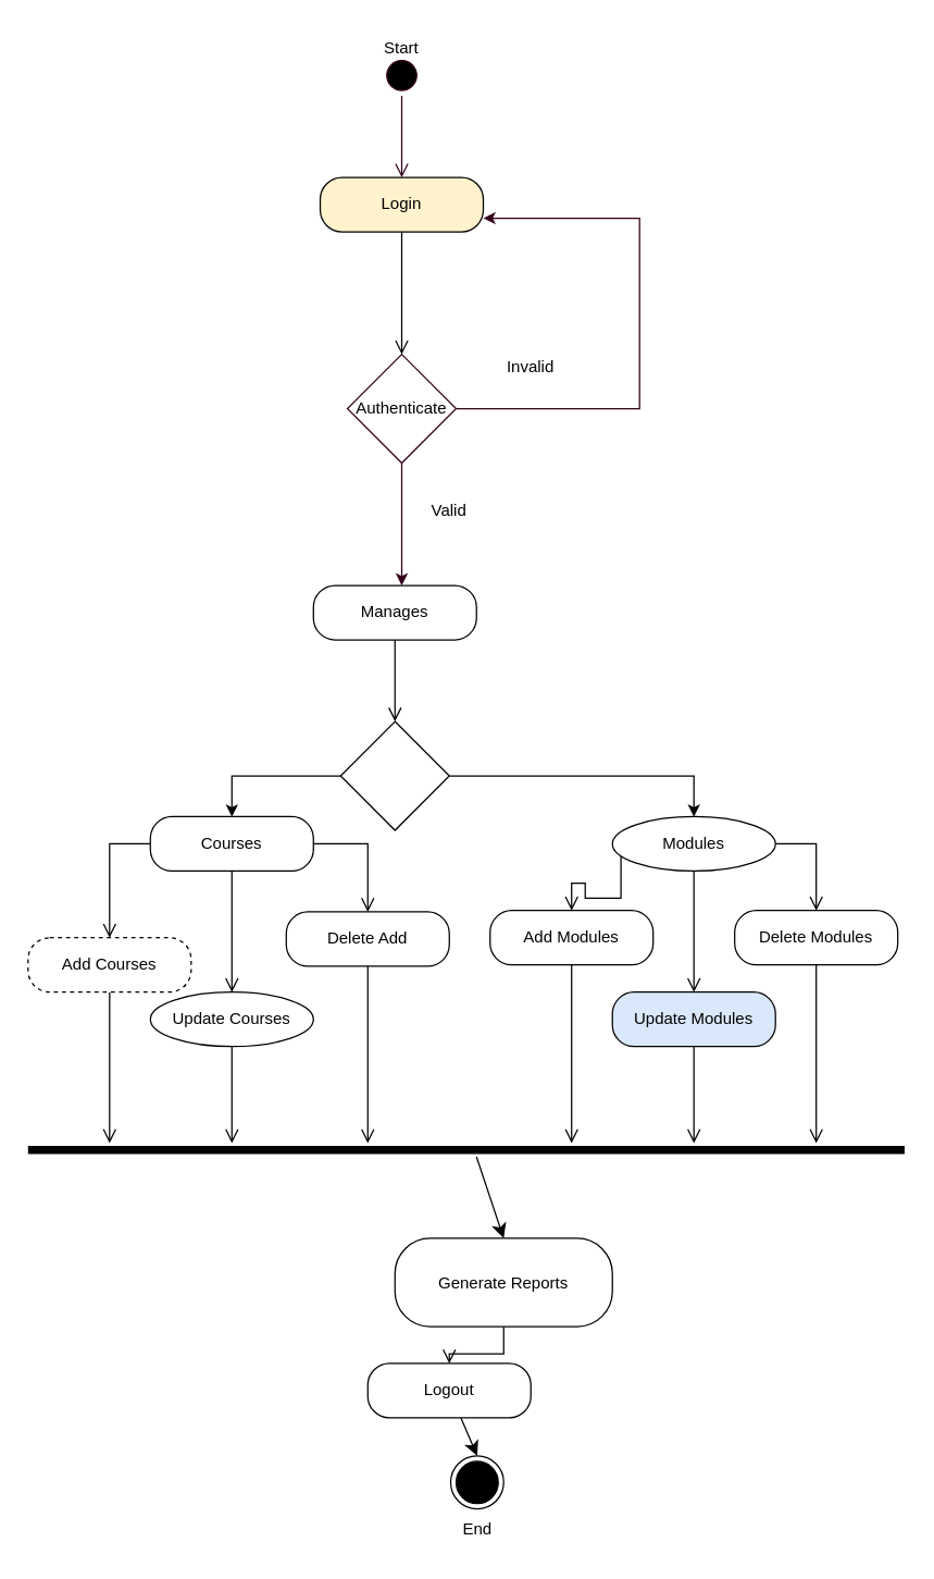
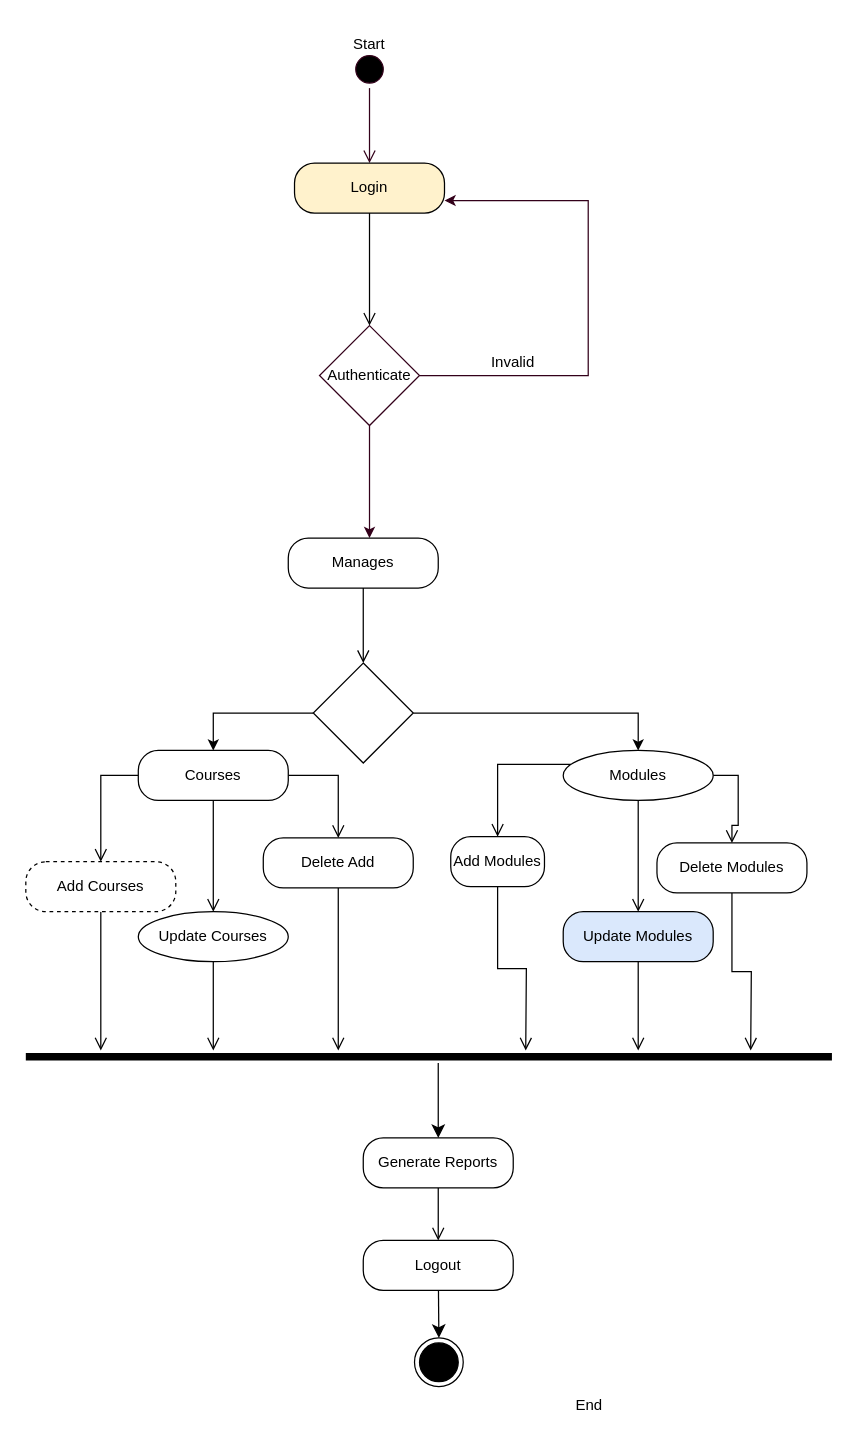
  <mxCell id="0" />
  <mxCell id="1" parent="0" />
  <mxCell id="2" value="" style="ellipse;html=1;shape=startState;fillColor=#000000;strokeColor=#33001A;" vertex="1" parent="1"><mxGeometry x="280" y="40" width="30" height="30" as="geometry" /></mxCell>
  <mxCell id="3" value="" style="edgeStyle=orthogonalEdgeStyle;html=1;verticalAlign=bottom;endArrow=open;endSize=8;strokeColor=#33001A;rounded=0;" edge="1" source="2" parent="1"><mxGeometry relative="1" as="geometry"><mxPoint x="295" y="130" as="targetPoint" /></mxGeometry></mxCell>
  <mxCell id="4" value="" style="edgeStyle=orthogonalEdgeStyle;rounded=0;orthogonalLoop=1;jettySize=auto;html=1;strokeColor=#33001A;" edge="1" parent="1" source="6"><mxGeometry relative="1" as="geometry"><mxPoint x="295" y="430" as="targetPoint" /></mxGeometry></mxCell>
  <mxCell id="5" style="edgeStyle=orthogonalEdgeStyle;rounded=0;orthogonalLoop=1;jettySize=auto;html=1;exitX=1;exitY=0.5;exitDx=0;exitDy=0;entryX=1;entryY=0.5;entryDx=0;entryDy=0;strokeColor=#33001A;" edge="1" parent="1" source="6"><mxGeometry relative="1" as="geometry"><mxPoint x="355" y="160" as="targetPoint" /><Array as="points"><mxPoint x="470" y="300" /><mxPoint x="470" y="160" /></Array></mxGeometry></mxCell>
  <mxCell id="6" value="" style="rhombus;whiteSpace=wrap;html=1;strokeColor=#33001A;rounded=0;" vertex="1" parent="1"><mxGeometry x="255" y="260" width="80" height="80" as="geometry" /></mxCell>
  <mxCell id="7" style="edgeStyle=orthogonalEdgeStyle;rounded=0;orthogonalLoop=1;jettySize=auto;html=1;exitX=0;exitY=0.5;exitDx=0;exitDy=0;entryX=0.5;entryY=0;entryDx=0;entryDy=0;strokeColor=#000000;" edge="1" parent="1" source="22" target="16"><mxGeometry relative="1" as="geometry"><mxPoint x="250" y="565" as="sourcePoint" /><mxPoint x="180" y="610" as="targetPoint" /></mxGeometry></mxCell>
  <mxCell id="8" style="edgeStyle=orthogonalEdgeStyle;rounded=0;orthogonalLoop=1;jettySize=auto;html=1;exitX=1;exitY=0.5;exitDx=0;exitDy=0;strokeColor=#000000;entryX=0.5;entryY=0;entryDx=0;entryDy=0;" edge="1" parent="1" source="22" target="20"><mxGeometry relative="1" as="geometry"><mxPoint x="380" y="555" as="sourcePoint" /><mxPoint x="490" y="520" as="targetPoint" /></mxGeometry></mxCell>
  <mxCell id="9" value="Login" style="rounded=1;whiteSpace=wrap;html=1;arcSize=40;fontColor=#000000;fillColor=#fff2cc;strokeColor=#000000;" vertex="1" parent="1"><mxGeometry x="235" y="130" width="120" height="40" as="geometry" /></mxCell>
  <mxCell id="10" value="" style="edgeStyle=orthogonalEdgeStyle;html=1;verticalAlign=bottom;endArrow=open;endSize=8;strokeColor=#000000;rounded=0;entryX=0.5;entryY=0;entryDx=0;entryDy=0;" edge="1" source="9" parent="1" target="6"><mxGeometry relative="1" as="geometry"><mxPoint x="90" y="210" as="targetPoint" /></mxGeometry></mxCell>
  <mxCell id="11" value="" style="edgeStyle=orthogonalEdgeStyle;shape=connector;rounded=0;orthogonalLoop=1;jettySize=auto;html=1;labelBackgroundColor=default;fontFamily=Helvetica;fontSize=12;fontColor=#000000;endArrow=open;endSize=8;strokeColor=#000000;" edge="1" parent="1" source="12" target="22"><mxGeometry relative="1" as="geometry" /></mxCell>
  <mxCell id="12" value="Manages" style="rounded=1;whiteSpace=wrap;html=1;arcSize=40;fontColor=#000000;fillColor=#FFFFFF;strokeColor=#000000;" vertex="1" parent="1"><mxGeometry x="230" y="430" width="120" height="40" as="geometry" /></mxCell>
  <mxCell id="13" style="edgeStyle=orthogonalEdgeStyle;shape=connector;rounded=0;orthogonalLoop=1;jettySize=auto;html=1;exitX=0;exitY=0.5;exitDx=0;exitDy=0;labelBackgroundColor=default;fontFamily=Helvetica;fontSize=12;fontColor=#000000;endArrow=open;endSize=8;strokeColor=#000000;" edge="1" parent="1" source="16" target="24"><mxGeometry relative="1" as="geometry" /></mxCell>
  <mxCell id="14" style="edgeStyle=orthogonalEdgeStyle;shape=connector;rounded=0;orthogonalLoop=1;jettySize=auto;html=1;exitX=0.5;exitY=1;exitDx=0;exitDy=0;entryX=0.5;entryY=0;entryDx=0;entryDy=0;labelBackgroundColor=default;fontFamily=Helvetica;fontSize=12;fontColor=#000000;endArrow=open;endSize=8;strokeColor=#000000;" edge="1" parent="1" source="16" target="26"><mxGeometry relative="1" as="geometry" /></mxCell>
  <mxCell id="15" style="edgeStyle=orthogonalEdgeStyle;shape=connector;rounded=0;orthogonalLoop=1;jettySize=auto;html=1;exitX=1;exitY=0.5;exitDx=0;exitDy=0;entryX=0.5;entryY=0;entryDx=0;entryDy=0;labelBackgroundColor=default;fontFamily=Helvetica;fontSize=12;fontColor=#000000;endArrow=open;endSize=8;strokeColor=#000000;" edge="1" parent="1" source="16" target="28"><mxGeometry relative="1" as="geometry" /></mxCell>
  <mxCell id="16" value="Courses" style="rounded=1;whiteSpace=wrap;html=1;arcSize=40;fontColor=#000000;fillColor=#FFFFFF;strokeColor=#000000;" vertex="1" parent="1"><mxGeometry x="110" y="600" width="120" height="40" as="geometry" /></mxCell>
  <mxCell id="17" style="edgeStyle=orthogonalEdgeStyle;shape=connector;rounded=0;orthogonalLoop=1;jettySize=auto;html=1;exitX=0;exitY=0.25;exitDx=0;exitDy=0;labelBackgroundColor=default;fontFamily=Helvetica;fontSize=12;fontColor=#000000;endArrow=open;endSize=8;strokeColor=#000000;" edge="1" parent="1" source="20" target="31"><mxGeometry relative="1" as="geometry" /></mxCell>
  <mxCell id="18" style="edgeStyle=orthogonalEdgeStyle;shape=connector;rounded=0;orthogonalLoop=1;jettySize=auto;html=1;exitX=0.5;exitY=1;exitDx=0;exitDy=0;entryX=0.5;entryY=0;entryDx=0;entryDy=0;labelBackgroundColor=default;fontFamily=Helvetica;fontSize=12;fontColor=#000000;endArrow=open;endSize=8;strokeColor=#000000;" edge="1" parent="1" source="20" target="33"><mxGeometry relative="1" as="geometry" /></mxCell>
  <mxCell id="19" style="edgeStyle=orthogonalEdgeStyle;shape=connector;rounded=0;orthogonalLoop=1;jettySize=auto;html=1;exitX=1;exitY=0.5;exitDx=0;exitDy=0;labelBackgroundColor=default;fontFamily=Helvetica;fontSize=12;fontColor=#000000;endArrow=open;endSize=8;strokeColor=#000000;" edge="1" parent="1" source="20" target="35"><mxGeometry relative="1" as="geometry" /></mxCell>
  <mxCell id="20" value="Modules" style="ellipse;whiteSpace=wrap;html=1;arcSize=40;fontColor=#000000;fillColor=#FFFFFF;strokeColor=#000000;" vertex="1" parent="1"><mxGeometry x="450" y="600" width="120" height="40" as="geometry" /></mxCell>
  <mxCell id="21" value="" style="shape=line;html=1;strokeWidth=6;strokeColor=#000000;rounded=1;" vertex="1" parent="1"><mxGeometry x="20" y="840" width="645" height="10" as="geometry" /></mxCell>
  <mxCell id="22" value="" style="rhombus;whiteSpace=wrap;html=1;fillColor=#FFFFFF;strokeColor=#000000;fontColor=#000000;rounded=0;arcSize=40;" vertex="1" parent="1"><mxGeometry x="250" y="530" width="80" height="80" as="geometry" /></mxCell>
  <mxCell id="23" style="edgeStyle=orthogonalEdgeStyle;shape=connector;rounded=0;orthogonalLoop=1;jettySize=auto;html=1;exitX=0.5;exitY=1;exitDx=0;exitDy=0;labelBackgroundColor=default;fontFamily=Helvetica;fontSize=12;fontColor=#000000;endArrow=open;endSize=8;strokeColor=#000000;" edge="1" parent="1" source="24"><mxGeometry relative="1" as="geometry"><mxPoint x="80" y="840" as="targetPoint" /></mxGeometry></mxCell>
  <mxCell id="24" value="Add Courses" style="rounded=1;whiteSpace=wrap;html=1;arcSize=40;fontColor=#000000;fillColor=#FFFFFF;strokeColor=#000000;dashed=1;" vertex="1" parent="1"><mxGeometry x="20" y="689" width="120" height="40" as="geometry" /></mxCell>
  <mxCell id="25" style="edgeStyle=orthogonalEdgeStyle;shape=connector;rounded=0;orthogonalLoop=1;jettySize=auto;html=1;exitX=0.5;exitY=1;exitDx=0;exitDy=0;labelBackgroundColor=default;fontFamily=Helvetica;fontSize=12;fontColor=#000000;endArrow=open;endSize=8;strokeColor=#000000;" edge="1" parent="1" source="26"><mxGeometry relative="1" as="geometry"><mxPoint x="170" y="840" as="targetPoint" /></mxGeometry></mxCell>
  <mxCell id="26" value="Update Courses" style="ellipse;whiteSpace=wrap;html=1;arcSize=40;fontColor=#000000;fillColor=#FFFFFF;strokeColor=#000000;" vertex="1" parent="1"><mxGeometry x="110" y="729" width="120" height="40" as="geometry" /></mxCell>
  <mxCell id="27" style="edgeStyle=orthogonalEdgeStyle;shape=connector;rounded=0;orthogonalLoop=1;jettySize=auto;html=1;exitX=0.5;exitY=1;exitDx=0;exitDy=0;labelBackgroundColor=default;fontFamily=Helvetica;fontSize=12;fontColor=#000000;endArrow=open;endSize=8;strokeColor=#000000;" edge="1" parent="1" source="28"><mxGeometry relative="1" as="geometry"><mxPoint x="270" y="840" as="targetPoint" /></mxGeometry></mxCell>
  <mxCell id="28" value="Delete Add" style="rounded=1;whiteSpace=wrap;html=1;arcSize=40;fontColor=#000000;fillColor=#FFFFFF;strokeColor=#000000;" vertex="1" parent="1"><mxGeometry x="210" y="670" width="120" height="40" as="geometry" /></mxCell>
  <mxCell id="29" style="edgeStyle=orthogonalEdgeStyle;shape=connector;rounded=0;orthogonalLoop=1;jettySize=auto;html=1;exitX=0.5;exitY=1;exitDx=0;exitDy=0;labelBackgroundColor=default;fontFamily=Helvetica;fontSize=12;fontColor=#000000;endArrow=open;endSize=8;strokeColor=#000000;" edge="1" parent="1" source="26" target="26"><mxGeometry relative="1" as="geometry" /></mxCell>
  <mxCell id="30" style="edgeStyle=orthogonalEdgeStyle;shape=connector;rounded=0;orthogonalLoop=1;jettySize=auto;html=1;exitX=0.5;exitY=1;exitDx=0;exitDy=0;labelBackgroundColor=default;fontFamily=Helvetica;fontSize=12;fontColor=#000000;endArrow=open;endSize=8;strokeColor=#000000;" edge="1" parent="1" source="31"><mxGeometry relative="1" as="geometry"><mxPoint x="420" y="840" as="targetPoint" /></mxGeometry></mxCell>
- <mxCell id="31" value="Add Modules" style="rounded=1;whiteSpace=wrap;html=1;arcSize=40;fontColor=#000000;fillColor=#FFFFFF;strokeColor=#000000;" vertex="1" parent="1"><mxGeometry x="360" y="669" width="120" height="40" as="geometry" /></mxCell>
+ <mxCell id="31" value="Add Modules" style="rounded=1;whiteSpace=wrap;html=1;arcSize=40;fontColor=#000000;fillColor=#FFFFFF;strokeColor=#000000;" vertex="1" parent="1"><mxGeometry x="360" y="669" width="75" height="40" as="geometry" /></mxCell>
  <mxCell id="32" style="edgeStyle=orthogonalEdgeStyle;shape=connector;rounded=0;orthogonalLoop=1;jettySize=auto;html=1;exitX=0.5;exitY=1;exitDx=0;exitDy=0;labelBackgroundColor=default;fontFamily=Helvetica;fontSize=12;fontColor=#000000;endArrow=open;endSize=8;strokeColor=#000000;" edge="1" parent="1" source="33"><mxGeometry relative="1" as="geometry"><mxPoint x="510" y="840" as="targetPoint" /></mxGeometry></mxCell>
  <mxCell id="33" value="Update Modules" style="rounded=1;whiteSpace=wrap;html=1;arcSize=40;fontColor=#000000;fillColor=#dae8fc;strokeColor=#000000;" vertex="1" parent="1"><mxGeometry x="450" y="729" width="120" height="40" as="geometry" /></mxCell>
  <mxCell id="34" style="edgeStyle=orthogonalEdgeStyle;shape=connector;rounded=0;orthogonalLoop=1;jettySize=auto;html=1;exitX=0.5;exitY=1;exitDx=0;exitDy=0;labelBackgroundColor=default;fontFamily=Helvetica;fontSize=12;fontColor=#000000;endArrow=open;endSize=8;strokeColor=#000000;" edge="1" parent="1" source="35"><mxGeometry relative="1" as="geometry"><mxPoint x="600" y="840" as="targetPoint" /></mxGeometry></mxCell>
- <mxCell id="35" value="Delete Modules" style="rounded=1;whiteSpace=wrap;html=1;arcSize=40;fontColor=#000000;fillColor=#FFFFFF;strokeColor=#000000;" vertex="1" parent="1"><mxGeometry x="540" y="669" width="120" height="40" as="geometry" /></mxCell>
+ <mxCell id="35" value="Delete Modules" style="rounded=1;whiteSpace=wrap;html=1;arcSize=40;fontColor=#000000;fillColor=#FFFFFF;strokeColor=#000000;" vertex="1" parent="1"><mxGeometry x="525" y="674" width="120" height="40" as="geometry" /></mxCell>
  <mxCell id="36" style="edgeStyle=orthogonalEdgeStyle;shape=connector;rounded=0;orthogonalLoop=1;jettySize=auto;html=1;exitX=0.5;exitY=1;exitDx=0;exitDy=0;labelBackgroundColor=default;fontFamily=Helvetica;fontSize=12;fontColor=#000000;endArrow=open;endSize=8;strokeColor=#000000;" edge="1" parent="1" source="33" target="33"><mxGeometry relative="1" as="geometry" /></mxCell>
  <mxCell id="37" value="" style="edgeStyle=orthogonalEdgeStyle;shape=connector;rounded=0;orthogonalLoop=1;jettySize=auto;html=1;labelBackgroundColor=default;fontFamily=Helvetica;fontSize=12;fontColor=#000000;endArrow=open;endSize=8;strokeColor=#000000;" edge="1" parent="1" source="38" target="40"><mxGeometry relative="1" as="geometry" /></mxCell>
- <mxCell id="38" value="Generate Reports" style="rounded=1;whiteSpace=wrap;html=1;arcSize=40;fontColor=#000000;fillColor=#FFFFFF;strokeColor=#000000;" vertex="1" parent="1"><mxGeometry x="290" y="910" width="160" height="65" as="geometry" /></mxCell>
+ <mxCell id="38" value="Generate Reports" style="rounded=1;whiteSpace=wrap;html=1;arcSize=40;fontColor=#000000;fillColor=#FFFFFF;strokeColor=#000000;" vertex="1" parent="1"><mxGeometry x="290" y="910" width="120" height="40" as="geometry" /></mxCell>
  <mxCell id="39" value="" style="endArrow=classic;html=1;rounded=0;labelBackgroundColor=default;fontFamily=Helvetica;fontSize=12;fontColor=#000000;endSize=8;strokeColor=#000000;shape=connector;entryX=0.5;entryY=0;entryDx=0;entryDy=0;" edge="1" parent="1" target="38"><mxGeometry width="50" height="50" relative="1" as="geometry"><mxPoint x="350" y="850" as="sourcePoint" /><mxPoint x="360" y="900" as="targetPoint" /></mxGeometry></mxCell>
- <mxCell id="40" value="Logout" style="rounded=1;whiteSpace=wrap;html=1;arcSize=40;fontColor=#000000;fillColor=#FFFFFF;strokeColor=#000000;" vertex="1" parent="1"><mxGeometry x="270" y="1002" width="120" height="40" as="geometry" /></mxCell>
+ <mxCell id="40" value="Logout" style="rounded=1;whiteSpace=wrap;html=1;arcSize=40;fontColor=#000000;fillColor=#FFFFFF;strokeColor=#000000;" vertex="1" parent="1"><mxGeometry x="290" y="992" width="120" height="40" as="geometry" /></mxCell>
  <mxCell id="41" value="" style="ellipse;html=1;shape=endState;fillColor=#000000;strokeColor=#000000;rounded=0;fontFamily=Helvetica;fontSize=12;fontColor=#000000;" vertex="1" parent="1"><mxGeometry x="331" y="1070" width="39" height="39" as="geometry" /></mxCell>
  <mxCell id="42" value="" style="endArrow=classic;html=1;rounded=0;labelBackgroundColor=default;fontFamily=Helvetica;fontSize=12;fontColor=#000000;endSize=8;strokeColor=#000000;shape=connector;entryX=0.5;entryY=0;entryDx=0;entryDy=0;" edge="1" parent="1" source="40" target="41"><mxGeometry width="50" height="50" relative="1" as="geometry"><mxPoint x="310" y="1210" as="sourcePoint" /><mxPoint x="360" y="1160" as="targetPoint" /></mxGeometry></mxCell>
  <mxCell id="43" value="Authenticate" style="text;html=1;strokeColor=none;fillColor=none;align=center;verticalAlign=middle;whiteSpace=wrap;rounded=0;fontFamily=Helvetica;fontSize=12;fontColor=#000000;" vertex="1" parent="1"><mxGeometry x="265" y="285" width="60" height="30" as="geometry" /></mxCell>
- <mxCell id="44" value="Invalid" style="text;html=1;strokeColor=none;fillColor=none;align=center;verticalAlign=middle;whiteSpace=wrap;rounded=0;fontFamily=Helvetica;fontSize=12;fontColor=#000000;" vertex="1" parent="1"><mxGeometry x="360" y="255" width="60" height="30" as="geometry" /></mxCell>
- <mxCell id="45" value="Valid" style="text;html=1;strokeColor=none;fillColor=none;align=center;verticalAlign=middle;whiteSpace=wrap;rounded=0;fontFamily=Helvetica;fontSize=12;fontColor=#000000;" vertex="1" parent="1"><mxGeometry x="300" y="360" width="60" height="30" as="geometry" /></mxCell>
+ <mxCell id="44" value="Invalid" style="text;html=1;strokeColor=none;fillColor=none;align=center;verticalAlign=middle;whiteSpace=wrap;rounded=0;fontFamily=Helvetica;fontSize=12;fontColor=#000000;" vertex="1" parent="1"><mxGeometry x="380" y="275" width="60" height="30" as="geometry" /></mxCell>
  <mxCell id="46" value="Start" style="text;html=1;strokeColor=none;fillColor=none;align=center;verticalAlign=middle;whiteSpace=wrap;rounded=0;fontFamily=Helvetica;fontSize=12;fontColor=#000000;" vertex="1" parent="1"><mxGeometry x="265" y="20" width="60" height="30" as="geometry" /></mxCell>
- <mxCell id="47" value="End" style="text;html=1;strokeColor=none;fillColor=none;align=center;verticalAlign=middle;whiteSpace=wrap;rounded=0;fontFamily=Helvetica;fontSize=12;fontColor=#000000;" vertex="1" parent="1"><mxGeometry x="320.5" y="1109" width="60" height="30" as="geometry" /></mxCell>
+ <mxCell id="47" value="End" style="text;html=1;strokeColor=none;fillColor=none;align=center;verticalAlign=middle;whiteSpace=wrap;rounded=0;fontFamily=Helvetica;fontSize=12;fontColor=#000000;" vertex="1" parent="1"><mxGeometry x="440.5" y="1109" width="60" height="30" as="geometry" /></mxCell>
